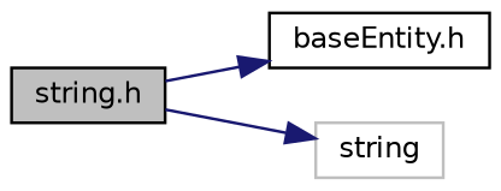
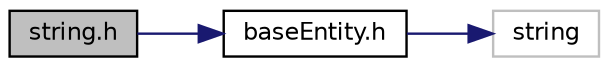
  digraph {
    rankdir=LR
    node [color=black fillcolor=white fontname=Helvetica fontsize=10 shape=record style=filled]
    edge [color=midnightblue fontname=Helvetica fontsize=10 labelfontname=Helvetica labelfontsize=10 style=solid]
    n1 [fillcolor=grey75 fontcolor=black height=0.2 label="string.h" width=0.4]
    n2 [height=0.2 label="baseEntity.h" width=0.4]
    n3 [color=grey75 height=0.2 label=string width=0.4]
    n1 -> n2
-   n1 -> n3
+   n2 -> n3
  }
